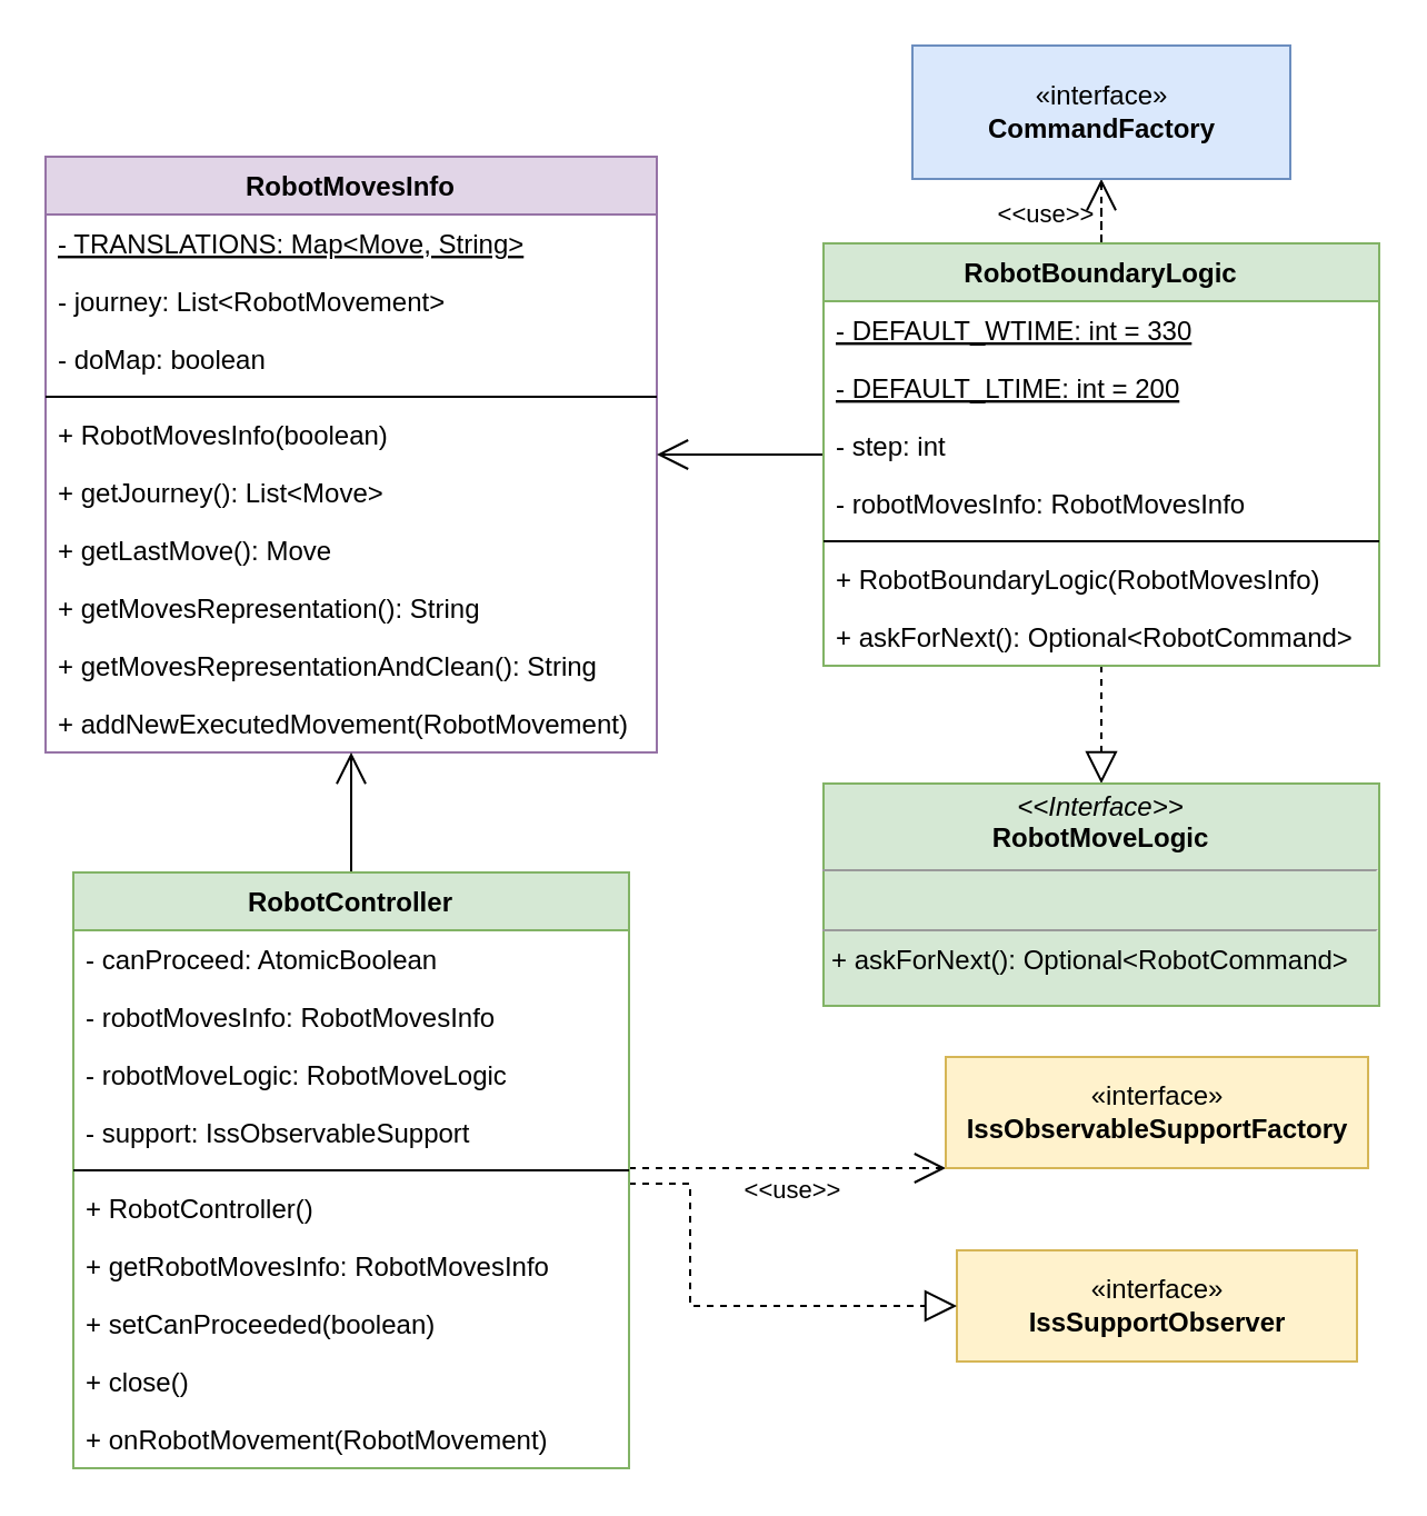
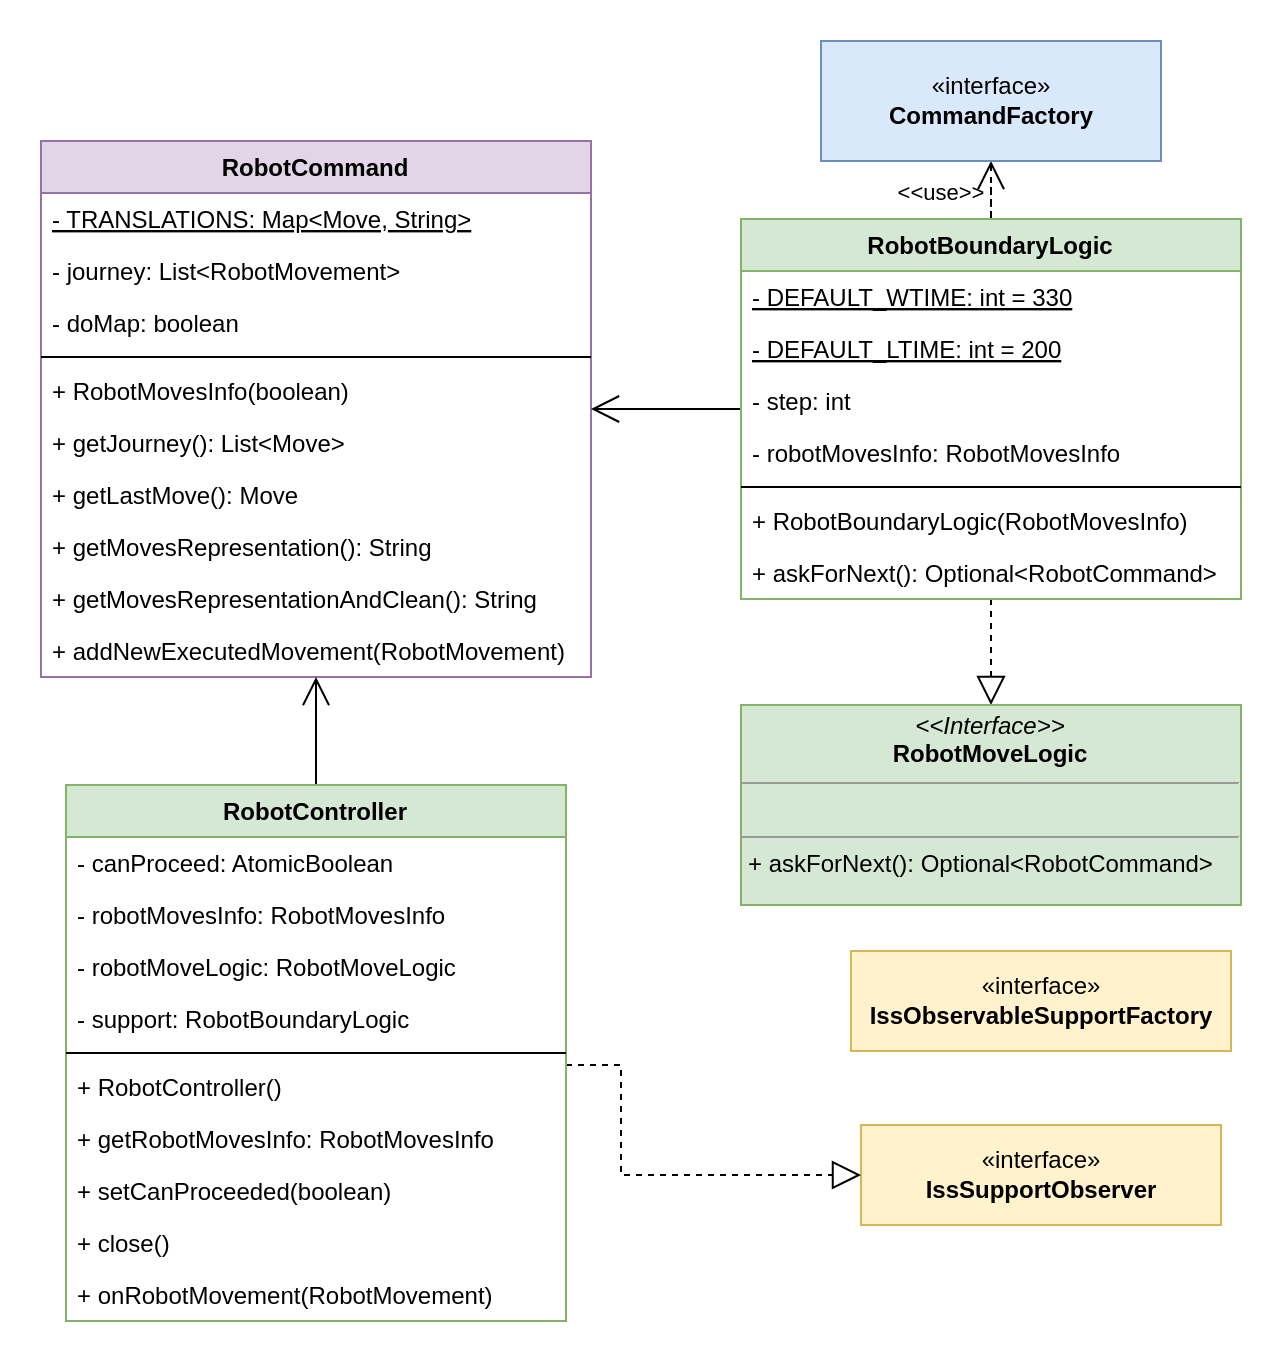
  <mxCell id="0" />
  <mxCell id="1" parent="0" />
  <mxCell id="2" value="«interface»&lt;br&gt;&lt;b&gt;IssSupportObserver&lt;/b&gt;" style="html=1;fillColor=#fff2cc;strokeColor=#d6b656;" parent="1" vertex="1"><mxGeometry x="430" y="562" width="180" height="50" as="geometry" /></mxCell>
- <mxCell id="3" value="RobotMovesInfo" style="swimlane;fontStyle=1;align=center;verticalAlign=top;childLayout=stackLayout;horizontal=1;startSize=26;horizontalStack=0;resizeParent=1;resizeParentMax=0;resizeLast=0;collapsible=1;marginBottom=0;fillColor=#e1d5e7;strokeColor=#9673a6;" parent="1" vertex="1"><mxGeometry x="20" y="70" width="275" height="268" as="geometry" /></mxCell>
+ <mxCell id="3" value="RobotCommand" style="swimlane;fontStyle=1;align=center;verticalAlign=top;childLayout=stackLayout;horizontal=1;startSize=26;horizontalStack=0;resizeParent=1;resizeParentMax=0;resizeLast=0;collapsible=1;marginBottom=0;fillColor=#e1d5e7;strokeColor=#9673a6;" parent="1" vertex="1"><mxGeometry x="20" y="70" width="275" height="268" as="geometry" /></mxCell>
  <mxCell id="4" value="- TRANSLATIONS: Map&lt;Move, String&gt;" style="text;strokeColor=none;fillColor=none;align=left;verticalAlign=top;spacingLeft=4;spacingRight=4;overflow=hidden;rotatable=0;points=[[0,0.5],[1,0.5]];portConstraint=eastwest;fontStyle=4" parent="3" vertex="1"><mxGeometry y="26" width="275" height="26" as="geometry" /></mxCell>
  <mxCell id="5" value="- journey: List&lt;RobotMovement&gt;" style="text;strokeColor=none;fillColor=none;align=left;verticalAlign=top;spacingLeft=4;spacingRight=4;overflow=hidden;rotatable=0;points=[[0,0.5],[1,0.5]];portConstraint=eastwest;" parent="3" vertex="1"><mxGeometry y="52" width="275" height="26" as="geometry" /></mxCell>
  <mxCell id="6" value="- doMap: boolean" style="text;strokeColor=none;fillColor=none;align=left;verticalAlign=top;spacingLeft=4;spacingRight=4;overflow=hidden;rotatable=0;points=[[0,0.5],[1,0.5]];portConstraint=eastwest;" parent="3" vertex="1"><mxGeometry y="78" width="275" height="26" as="geometry" /></mxCell>
  <mxCell id="7" value="" style="line;strokeWidth=1;fillColor=none;align=left;verticalAlign=middle;spacingTop=-1;spacingLeft=3;spacingRight=3;rotatable=0;labelPosition=right;points=[];portConstraint=eastwest;" parent="3" vertex="1"><mxGeometry y="104" width="275" height="8" as="geometry" /></mxCell>
  <mxCell id="8" value="+ RobotMovesInfo(boolean)" style="text;strokeColor=none;fillColor=none;align=left;verticalAlign=top;spacingLeft=4;spacingRight=4;overflow=hidden;rotatable=0;points=[[0,0.5],[1,0.5]];portConstraint=eastwest;" parent="3" vertex="1"><mxGeometry y="112" width="275" height="26" as="geometry" /></mxCell>
  <mxCell id="9" value="+ getJourney(): List&lt;Move&gt;" style="text;strokeColor=none;fillColor=none;align=left;verticalAlign=top;spacingLeft=4;spacingRight=4;overflow=hidden;rotatable=0;points=[[0,0.5],[1,0.5]];portConstraint=eastwest;" parent="3" vertex="1"><mxGeometry y="138" width="275" height="26" as="geometry" /></mxCell>
  <mxCell id="10" value="+ getLastMove(): Move" style="text;strokeColor=none;fillColor=none;align=left;verticalAlign=top;spacingLeft=4;spacingRight=4;overflow=hidden;rotatable=0;points=[[0,0.5],[1,0.5]];portConstraint=eastwest;" parent="3" vertex="1"><mxGeometry y="164" width="275" height="26" as="geometry" /></mxCell>
  <mxCell id="11" value="+ getMovesRepresentation(): String" style="text;strokeColor=none;fillColor=none;align=left;verticalAlign=top;spacingLeft=4;spacingRight=4;overflow=hidden;rotatable=0;points=[[0,0.5],[1,0.5]];portConstraint=eastwest;" parent="3" vertex="1"><mxGeometry y="190" width="275" height="26" as="geometry" /></mxCell>
  <mxCell id="12" value="+ getMovesRepresentationAndClean(): String" style="text;strokeColor=none;fillColor=none;align=left;verticalAlign=top;spacingLeft=4;spacingRight=4;overflow=hidden;rotatable=0;points=[[0,0.5],[1,0.5]];portConstraint=eastwest;" parent="3" vertex="1"><mxGeometry y="216" width="275" height="26" as="geometry" /></mxCell>
  <mxCell id="13" value="+ addNewExecutedMovement(RobotMovement)" style="text;strokeColor=none;fillColor=none;align=left;verticalAlign=top;spacingLeft=4;spacingRight=4;overflow=hidden;rotatable=0;points=[[0,0.5],[1,0.5]];portConstraint=eastwest;" parent="3" vertex="1"><mxGeometry y="242" width="275" height="26" as="geometry" /></mxCell>
  <mxCell id="14" value="&amp;lt;&amp;lt;use&amp;gt;&amp;gt;" style="edgeStyle=orthogonalEdgeStyle;rounded=0;orthogonalLoop=1;jettySize=auto;html=1;startSize=12;endArrow=open;endFill=0;endSize=12;dashed=1;labelBackgroundColor=none;" parent="1" source="17" target="25" edge="1"><mxGeometry x="-0.231" y="-25" relative="1" as="geometry"><mxPoint as="offset" /></mxGeometry></mxCell>
  <mxCell id="15" value="" style="edgeStyle=orthogonalEdgeStyle;rounded=0;orthogonalLoop=1;jettySize=auto;html=1;startSize=12;endArrow=open;endFill=0;endSize=12;labelBackgroundColor=none;spacingTop=10;" parent="1" source="17" target="3" edge="1"><mxGeometry x="-0.059" y="-16" relative="1" as="geometry"><mxPoint as="offset" /></mxGeometry></mxCell>
  <mxCell id="16" style="edgeStyle=orthogonalEdgeStyle;rounded=0;orthogonalLoop=1;jettySize=auto;html=1;dashed=1;labelBackgroundColor=none;startSize=12;endArrow=block;endFill=0;endSize=12;" parent="1" source="17" target="26" edge="1"><mxGeometry relative="1" as="geometry" /></mxCell>
  <mxCell id="17" value="RobotBoundaryLogic" style="swimlane;fontStyle=1;align=center;verticalAlign=top;childLayout=stackLayout;horizontal=1;startSize=26;horizontalStack=0;resizeParent=1;resizeParentMax=0;resizeLast=0;collapsible=1;marginBottom=0;fillColor=#d5e8d4;strokeColor=#82b366;" parent="1" vertex="1"><mxGeometry x="370" y="109" width="250" height="190" as="geometry" /></mxCell>
  <mxCell id="18" value="- DEFAULT_WTIME: int = 330" style="text;strokeColor=none;fillColor=none;align=left;verticalAlign=top;spacingLeft=4;spacingRight=4;overflow=hidden;rotatable=0;points=[[0,0.5],[1,0.5]];portConstraint=eastwest;fontStyle=4" parent="17" vertex="1"><mxGeometry y="26" width="250" height="26" as="geometry" /></mxCell>
  <mxCell id="19" value="- DEFAULT_LTIME: int = 200" style="text;strokeColor=none;fillColor=none;align=left;verticalAlign=top;spacingLeft=4;spacingRight=4;overflow=hidden;rotatable=0;points=[[0,0.5],[1,0.5]];portConstraint=eastwest;fontStyle=4" parent="17" vertex="1"><mxGeometry y="52" width="250" height="26" as="geometry" /></mxCell>
  <mxCell id="20" value="- step: int" style="text;strokeColor=none;fillColor=none;align=left;verticalAlign=top;spacingLeft=4;spacingRight=4;overflow=hidden;rotatable=0;points=[[0,0.5],[1,0.5]];portConstraint=eastwest;" parent="17" vertex="1"><mxGeometry y="78" width="250" height="26" as="geometry" /></mxCell>
  <mxCell id="21" value="- robotMovesInfo: RobotMovesInfo" style="text;strokeColor=none;fillColor=none;align=left;verticalAlign=top;spacingLeft=4;spacingRight=4;overflow=hidden;rotatable=0;points=[[0,0.5],[1,0.5]];portConstraint=eastwest;" parent="17" vertex="1"><mxGeometry y="104" width="250" height="26" as="geometry" /></mxCell>
  <mxCell id="22" value="" style="line;strokeWidth=1;fillColor=none;align=left;verticalAlign=middle;spacingTop=-1;spacingLeft=3;spacingRight=3;rotatable=0;labelPosition=right;points=[];portConstraint=eastwest;" parent="17" vertex="1"><mxGeometry y="130" width="250" height="8" as="geometry" /></mxCell>
  <mxCell id="23" value="+ RobotBoundaryLogic(RobotMovesInfo)" style="text;strokeColor=none;fillColor=none;align=left;verticalAlign=top;spacingLeft=4;spacingRight=4;overflow=hidden;rotatable=0;points=[[0,0.5],[1,0.5]];portConstraint=eastwest;" parent="17" vertex="1"><mxGeometry y="138" width="250" height="26" as="geometry" /></mxCell>
  <mxCell id="24" value="+ askForNext(): Optional&lt;RobotCommand&gt;" style="text;strokeColor=none;fillColor=none;align=left;verticalAlign=top;spacingLeft=4;spacingRight=4;overflow=hidden;rotatable=0;points=[[0,0.5],[1,0.5]];portConstraint=eastwest;" parent="17" vertex="1"><mxGeometry y="164" width="250" height="26" as="geometry" /></mxCell>
  <mxCell id="25" value="«interface»&lt;br&gt;&lt;b&gt;CommandFactory&lt;/b&gt;" style="html=1;fillColor=#dae8fc;strokeColor=#6c8ebf;" parent="1" vertex="1"><mxGeometry x="410" y="20" width="170" height="60" as="geometry" /></mxCell>
  <mxCell id="26" value="&lt;p style=&quot;margin: 0px ; margin-top: 4px ; text-align: center&quot;&gt;&lt;i&gt;&amp;lt;&amp;lt;Interface&amp;gt;&amp;gt;&lt;/i&gt;&lt;br&gt;&lt;b&gt;RobotMoveLogic&lt;/b&gt;&lt;/p&gt;&lt;hr size=&quot;1&quot;&gt;&lt;p style=&quot;margin: 0px ; margin-left: 4px&quot;&gt;&amp;nbsp;&lt;/p&gt;&lt;hr size=&quot;1&quot;&gt;&lt;p style=&quot;margin: 0px ; margin-left: 4px&quot;&gt;+ askForNext(): Optional&amp;lt;RobotCommand&amp;gt;&lt;/p&gt;" style="verticalAlign=top;align=left;overflow=fill;fontSize=12;fontFamily=Helvetica;html=1;fillColor=#d5e8d4;strokeColor=#82b366;" parent="1" vertex="1"><mxGeometry x="370" y="352" width="250" height="100" as="geometry" /></mxCell>
  <mxCell id="27" value="" style="edgeStyle=orthogonalEdgeStyle;rounded=0;orthogonalLoop=1;jettySize=auto;html=1;startSize=12;endArrow=open;endFill=0;endSize=12;labelBackgroundColor=none;spacingLeft=0;spacingRight=9;" parent="1" source="30" target="3" edge="1"><mxGeometry x="-0.111" y="-32" relative="1" as="geometry"><mxPoint as="offset" /></mxGeometry></mxCell>
  <mxCell id="28" style="edgeStyle=orthogonalEdgeStyle;rounded=0;orthogonalLoop=1;jettySize=auto;html=1;labelBackgroundColor=none;startSize=12;endArrow=block;endFill=0;endSize=12;dashed=1;" parent="1" source="30" target="2" edge="1"><mxGeometry relative="1" as="geometry"><Array as="points"><mxPoint x="310" y="532" /><mxPoint x="310" y="587" /></Array></mxGeometry></mxCell>
- <mxCell id="29" value="&amp;lt;&amp;lt;use&amp;gt;&amp;gt;" style="edgeStyle=orthogonalEdgeStyle;rounded=0;orthogonalLoop=1;jettySize=auto;html=1;labelBackgroundColor=none;startSize=12;endArrow=open;endFill=0;endSize=12;dashed=1;" parent="1" source="30" target="41" edge="1"><mxGeometry x="0.024" y="-10" relative="1" as="geometry"><Array as="points"><mxPoint x="440" y="522" /><mxPoint x="440" y="522" /></Array><mxPoint as="offset" /></mxGeometry></mxCell>
  <mxCell id="30" value="RobotController" style="swimlane;fontStyle=1;align=center;verticalAlign=top;childLayout=stackLayout;horizontal=1;startSize=26;horizontalStack=0;resizeParent=1;resizeParentMax=0;resizeLast=0;collapsible=1;marginBottom=0;fillColor=#d5e8d4;strokeColor=#82b366;" parent="1" vertex="1"><mxGeometry x="32.5" y="392" width="250" height="268" as="geometry" /></mxCell>
  <mxCell id="31" value="- canProceed: AtomicBoolean" style="text;strokeColor=none;fillColor=none;align=left;verticalAlign=top;spacingLeft=4;spacingRight=4;overflow=hidden;rotatable=0;points=[[0,0.5],[1,0.5]];portConstraint=eastwest;" parent="30" vertex="1"><mxGeometry y="26" width="250" height="26" as="geometry" /></mxCell>
  <mxCell id="32" value="- robotMovesInfo: RobotMovesInfo" style="text;strokeColor=none;fillColor=none;align=left;verticalAlign=top;spacingLeft=4;spacingRight=4;overflow=hidden;rotatable=0;points=[[0,0.5],[1,0.5]];portConstraint=eastwest;" parent="30" vertex="1"><mxGeometry y="52" width="250" height="26" as="geometry" /></mxCell>
  <mxCell id="33" value="- robotMoveLogic: RobotMoveLogic" style="text;strokeColor=none;fillColor=none;align=left;verticalAlign=top;spacingLeft=4;spacingRight=4;overflow=hidden;rotatable=0;points=[[0,0.5],[1,0.5]];portConstraint=eastwest;" parent="30" vertex="1"><mxGeometry y="78" width="250" height="26" as="geometry" /></mxCell>
- <mxCell id="34" value="- support: IssObservableSupport" style="text;strokeColor=none;fillColor=none;align=left;verticalAlign=top;spacingLeft=4;spacingRight=4;overflow=hidden;rotatable=0;points=[[0,0.5],[1,0.5]];portConstraint=eastwest;" parent="30" vertex="1"><mxGeometry y="104" width="250" height="26" as="geometry" /></mxCell>
+ <mxCell id="34" value="- support: RobotBoundaryLogic" style="text;strokeColor=none;fillColor=none;align=left;verticalAlign=top;spacingLeft=4;spacingRight=4;overflow=hidden;rotatable=0;points=[[0,0.5],[1,0.5]];portConstraint=eastwest;" parent="30" vertex="1"><mxGeometry y="104" width="250" height="26" as="geometry" /></mxCell>
  <mxCell id="35" value="" style="line;strokeWidth=1;fillColor=none;align=left;verticalAlign=middle;spacingTop=-1;spacingLeft=3;spacingRight=3;rotatable=0;labelPosition=right;points=[];portConstraint=eastwest;" parent="30" vertex="1"><mxGeometry y="130" width="250" height="8" as="geometry" /></mxCell>
  <mxCell id="36" value="+ RobotController()" style="text;strokeColor=none;fillColor=none;align=left;verticalAlign=top;spacingLeft=4;spacingRight=4;overflow=hidden;rotatable=0;points=[[0,0.5],[1,0.5]];portConstraint=eastwest;" parent="30" vertex="1"><mxGeometry y="138" width="250" height="26" as="geometry" /></mxCell>
  <mxCell id="37" value="+ getRobotMovesInfo: RobotMovesInfo" style="text;strokeColor=none;fillColor=none;align=left;verticalAlign=top;spacingLeft=4;spacingRight=4;overflow=hidden;rotatable=0;points=[[0,0.5],[1,0.5]];portConstraint=eastwest;" vertex="1" parent="30"><mxGeometry y="164" width="250" height="26" as="geometry" /></mxCell>
  <mxCell id="38" value="+ setCanProceeded(boolean)" style="text;strokeColor=none;fillColor=none;align=left;verticalAlign=top;spacingLeft=4;spacingRight=4;overflow=hidden;rotatable=0;points=[[0,0.5],[1,0.5]];portConstraint=eastwest;" parent="30" vertex="1"><mxGeometry y="190" width="250" height="26" as="geometry" /></mxCell>
  <mxCell id="39" value="+ close()" style="text;strokeColor=none;fillColor=none;align=left;verticalAlign=top;spacingLeft=4;spacingRight=4;overflow=hidden;rotatable=0;points=[[0,0.5],[1,0.5]];portConstraint=eastwest;" parent="30" vertex="1"><mxGeometry y="216" width="250" height="26" as="geometry" /></mxCell>
  <mxCell id="40" value="+ onRobotMovement(RobotMovement)" style="text;strokeColor=none;fillColor=none;align=left;verticalAlign=top;spacingLeft=4;spacingRight=4;overflow=hidden;rotatable=0;points=[[0,0.5],[1,0.5]];portConstraint=eastwest;" parent="30" vertex="1"><mxGeometry y="242" width="250" height="26" as="geometry" /></mxCell>
  <mxCell id="41" value="«interface»&lt;br&gt;&lt;b&gt;IssObservableSupportFactory&lt;/b&gt;" style="html=1;fillColor=#fff2cc;strokeColor=#d6b656;" parent="1" vertex="1"><mxGeometry x="425" y="475" width="190" height="50" as="geometry" /></mxCell>
